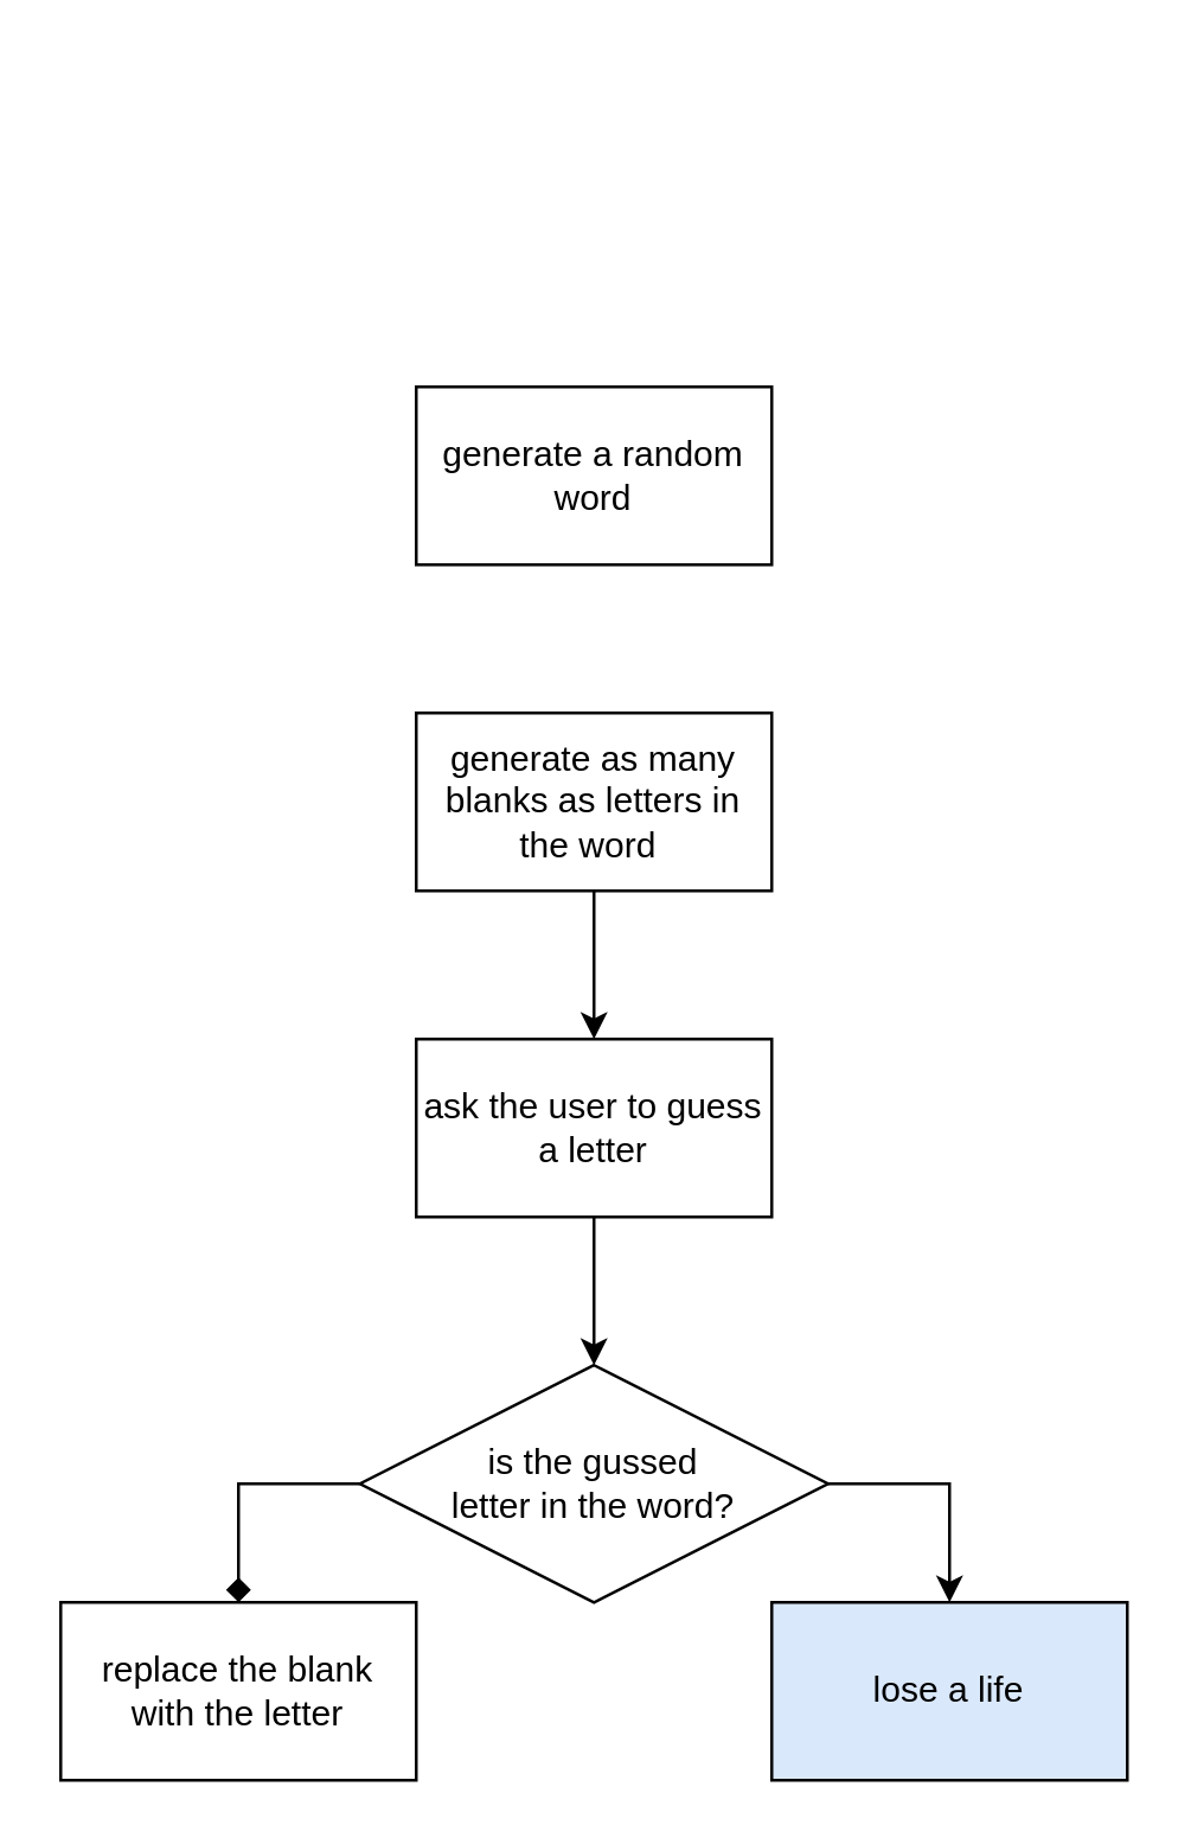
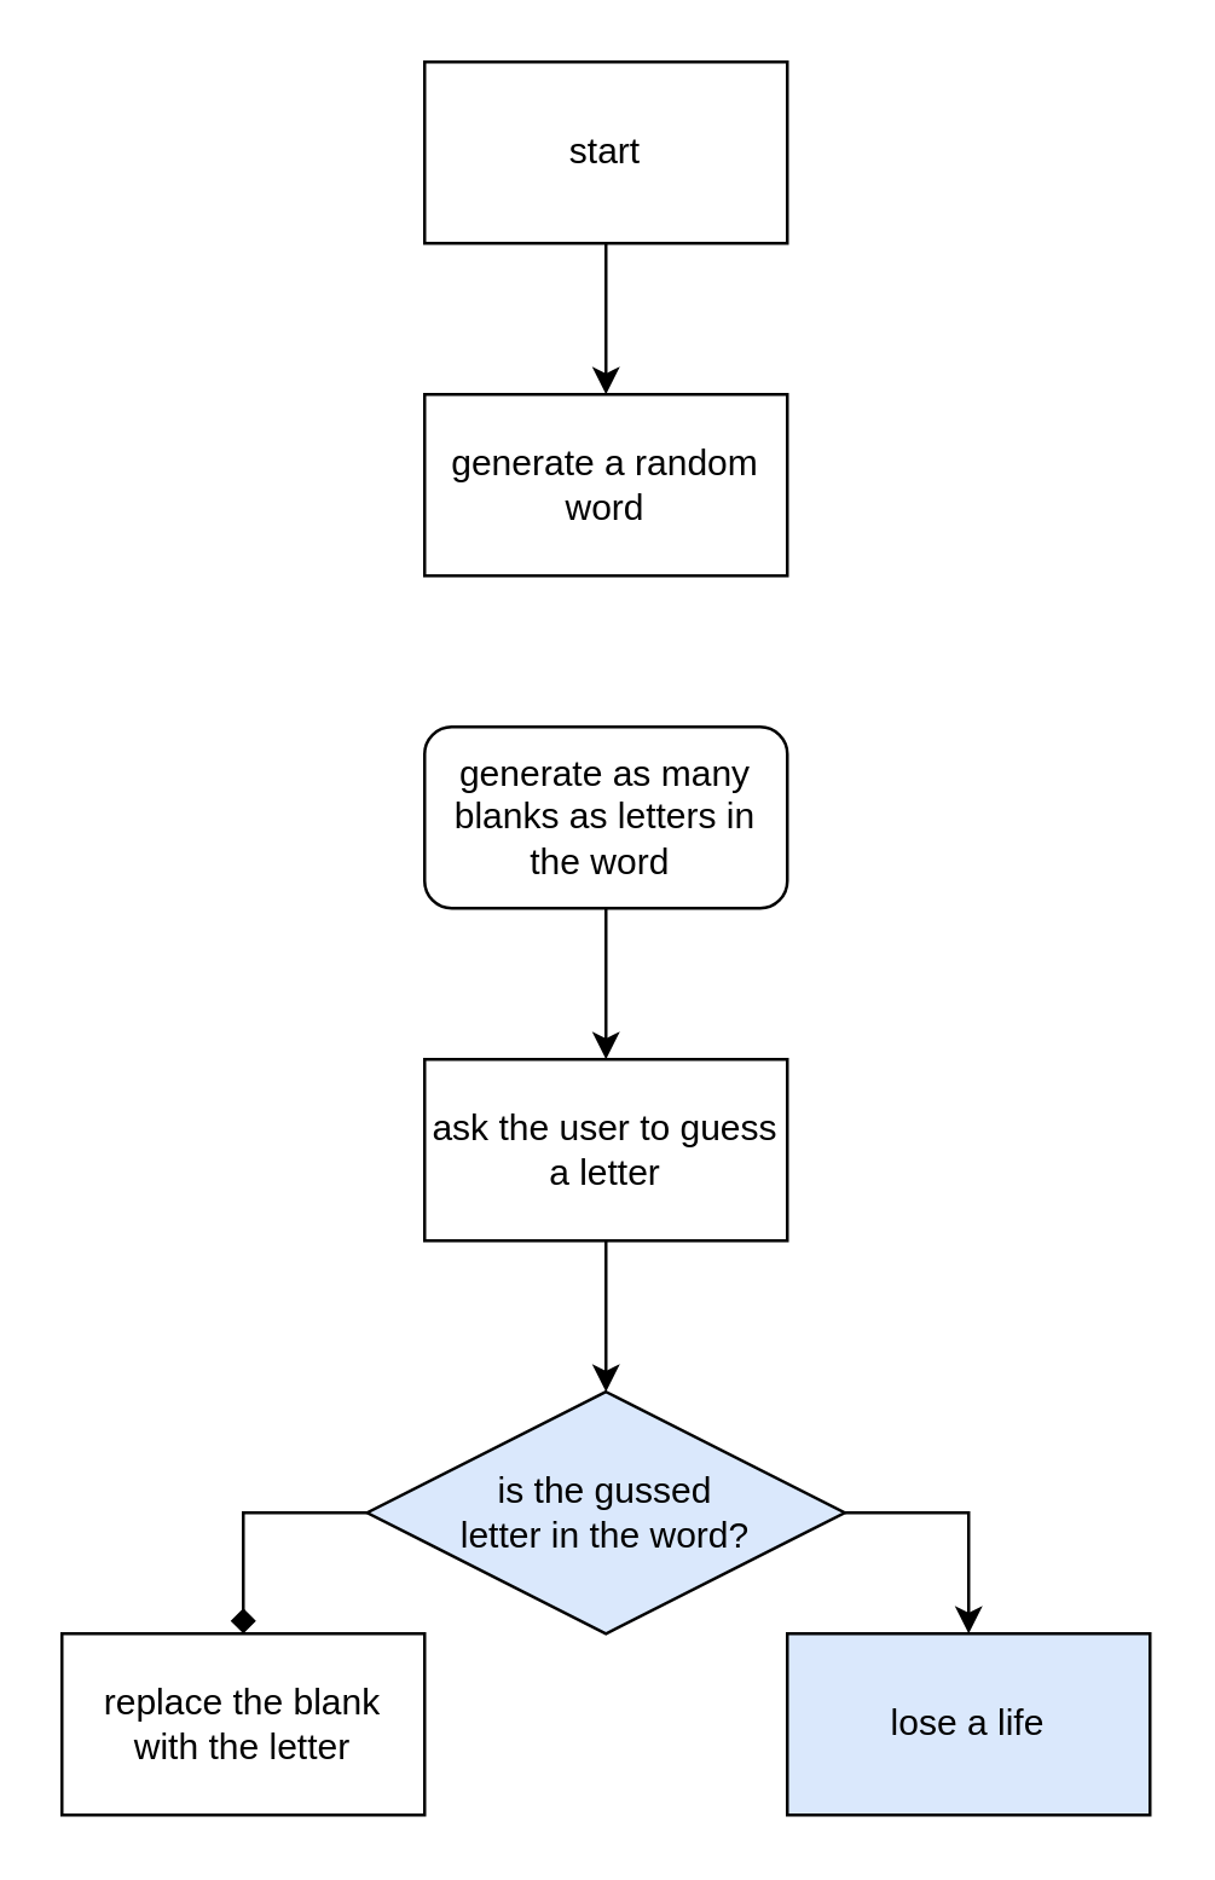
  <mxCell id="0" />
  <mxCell id="1" parent="0" />
  <mxCell id="2" value="" style="group;rounded=0;" vertex="1" connectable="0" parent="1"><mxGeometry x="140" y="20" width="120" height="170" as="geometry" /></mxCell>
+ <mxCell id="3" style="edgeStyle=none;html=1;exitX=0.5;exitY=1;exitDx=0;exitDy=0;entryX=0.5;entryY=0;entryDx=0;entryDy=0;rounded=0;" edge="1" parent="2" source="4" target="5"><mxGeometry relative="1" as="geometry" /></mxCell>
+ <mxCell id="4" value="start" style="rounded=0;whiteSpace=wrap;html=1;" vertex="1" parent="2"><mxGeometry width="120" height="60" as="geometry" /></mxCell>
  <mxCell id="5" value="generate a random word" style="rounded=0;whiteSpace=wrap;html=1;container=1;" vertex="1" parent="2"><mxGeometry y="110" width="120" height="60" as="geometry" /></mxCell>
  <mxCell id="6" value="" style="group;rounded=0;" vertex="1" connectable="0" parent="1"><mxGeometry x="140" y="240" width="120" height="170" as="geometry" /></mxCell>
  <mxCell id="7" style="edgeStyle=none;html=1;exitX=0.5;exitY=1;exitDx=0;exitDy=0;entryX=0.5;entryY=0;entryDx=0;entryDy=0;rounded=0;" edge="1" parent="6" source="8" target="9"><mxGeometry relative="1" as="geometry" /></mxCell>
- <mxCell id="8" value="generate as many blanks as letters in the word&amp;nbsp;" style="rounded=0;whiteSpace=wrap;html=1;" vertex="1" parent="6"><mxGeometry width="120" height="60" as="geometry" /></mxCell>
+ <mxCell id="8" value="generate as many blanks as letters in the word&amp;nbsp;" style="whiteSpace=wrap;html=1;rounded=1;" vertex="1" parent="6"><mxGeometry width="120" height="60" as="geometry" /></mxCell>
  <mxCell id="9" value="ask the user to guess a letter" style="rounded=0;whiteSpace=wrap;html=1;container=1;" vertex="1" parent="6"><mxGeometry y="110" width="120" height="60" as="geometry" /></mxCell>
  <mxCell id="10" style="edgeStyle=orthogonalEdgeStyle;html=1;exitX=1;exitY=0.5;exitDx=0;exitDy=0;entryX=0.5;entryY=0;entryDx=0;entryDy=0;rounded=0;" edge="1" parent="1" source="12" target="15"><mxGeometry relative="1" as="geometry" /></mxCell>
  <mxCell id="11" style="edgeStyle=orthogonalEdgeStyle;html=1;exitX=0;exitY=0.5;exitDx=0;exitDy=0;rounded=0;endArrow=diamond;" edge="1" parent="1" source="12" target="14"><mxGeometry relative="1" as="geometry" /></mxCell>
- <mxCell id="12" value="is the gussed &lt;br&gt;letter in the word?" style="rhombus;whiteSpace=wrap;html=1;rounded=0;" vertex="1" parent="1"><mxGeometry x="121" y="460" width="158" height="80" as="geometry" /></mxCell>
+ <mxCell id="12" value="is the gussed &lt;br&gt;letter in the word?" style="rhombus;whiteSpace=wrap;html=1;rounded=0;fillColor=#dae8fc;" vertex="1" parent="1"><mxGeometry x="121" y="460" width="158" height="80" as="geometry" /></mxCell>
  <mxCell id="13" style="edgeStyle=none;html=1;exitX=0.5;exitY=1;exitDx=0;exitDy=0;rounded=0;" edge="1" parent="1" source="9" target="12"><mxGeometry relative="1" as="geometry" /></mxCell>
  <mxCell id="14" value="replace the blank&lt;br&gt;with the letter" style="rounded=0;whiteSpace=wrap;html=1;" vertex="1" parent="1"><mxGeometry x="20" y="540" width="120" height="60" as="geometry" /></mxCell>
  <mxCell id="15" value="lose a life" style="rounded=0;whiteSpace=wrap;html=1;fillColor=#dae8fc;" vertex="1" parent="1"><mxGeometry x="260" y="540" width="120" height="60" as="geometry" /></mxCell>
